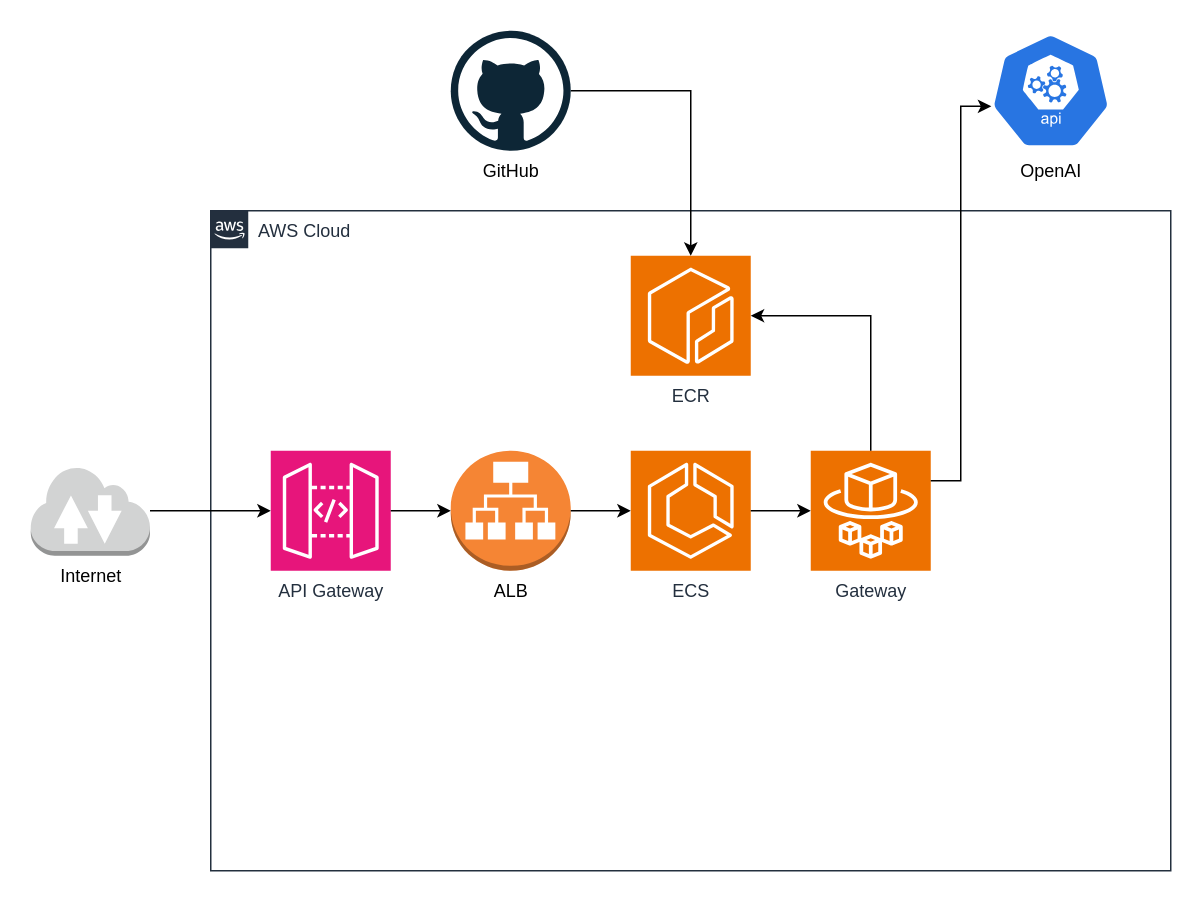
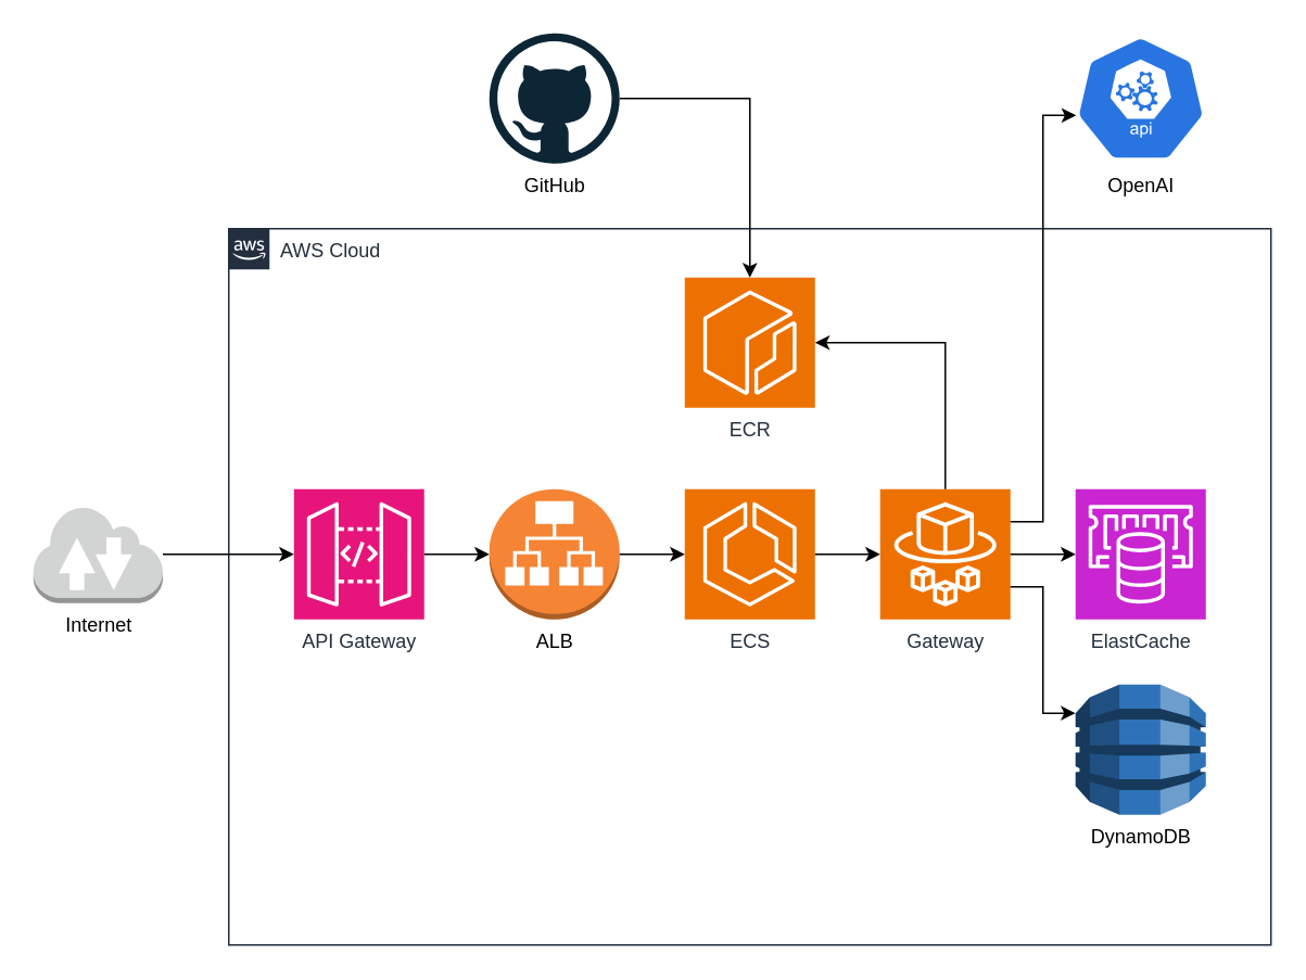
  <mxCell id="0" />
  <mxCell id="1" parent="0" />
  <mxCell id="2" value="AWS Cloud" style="points=[[0,0],[0.25,0],[0.5,0],[0.75,0],[1,0],[1,0.25],[1,0.5],[1,0.75],[1,1],[0.75,1],[0.5,1],[0.25,1],[0,1],[0,0.75],[0,0.5],[0,0.25]];outlineConnect=0;gradientColor=none;html=1;whiteSpace=wrap;fontSize=12;fontStyle=0;container=1;pointerEvents=0;collapsible=0;recursiveResize=0;shape=mxgraph.aws4.group;grIcon=mxgraph.aws4.group_aws_cloud_alt;strokeColor=#232F3E;fillColor=none;verticalAlign=top;align=left;spacingLeft=30;fontColor=#232F3E;dashed=0;" vertex="1" parent="1"><mxGeometry x="140" y="140" width="640" height="440" as="geometry" /></mxCell>
  <mxCell id="3" value="API Gateway" style="sketch=0;points=[[0,0,0],[0.25,0,0],[0.5,0,0],[0.75,0,0],[1,0,0],[0,1,0],[0.25,1,0],[0.5,1,0],[0.75,1,0],[1,1,0],[0,0.25,0],[0,0.5,0],[0,0.75,0],[1,0.25,0],[1,0.5,0],[1,0.75,0]];outlineConnect=0;fontColor=#232F3E;fillColor=#E7157B;strokeColor=#ffffff;dashed=0;verticalLabelPosition=bottom;verticalAlign=top;align=center;html=1;fontSize=12;fontStyle=0;aspect=fixed;shape=mxgraph.aws4.resourceIcon;resIcon=mxgraph.aws4.api_gateway;" vertex="1" parent="2"><mxGeometry x="40" y="160" width="80" height="80" as="geometry" /></mxCell>
  <mxCell id="4" value="ALB" style="outlineConnect=0;dashed=0;verticalLabelPosition=bottom;verticalAlign=top;align=center;html=1;shape=mxgraph.aws3.application_load_balancer;fillColor=#F58534;gradientColor=none;" vertex="1" parent="2"><mxGeometry x="160" y="160" width="80" height="80" as="geometry" /></mxCell>
  <mxCell id="5" value="Gateway" style="sketch=0;points=[[0,0,0],[0.25,0,0],[0.5,0,0],[0.75,0,0],[1,0,0],[0,1,0],[0.25,1,0],[0.5,1,0],[0.75,1,0],[1,1,0],[0,0.25,0],[0,0.5,0],[0,0.75,0],[1,0.25,0],[1,0.5,0],[1,0.75,0]];outlineConnect=0;fontColor=#232F3E;fillColor=#ED7100;strokeColor=#ffffff;dashed=0;verticalLabelPosition=bottom;verticalAlign=top;align=center;html=1;fontSize=12;fontStyle=0;aspect=fixed;shape=mxgraph.aws4.resourceIcon;resIcon=mxgraph.aws4.fargate;" vertex="1" parent="2"><mxGeometry x="400" y="160" width="80" height="80" as="geometry" /></mxCell>
  <mxCell id="6" style="edgeStyle=orthogonalEdgeStyle;rounded=0;orthogonalLoop=1;jettySize=auto;html=1;entryX=0;entryY=0.5;entryDx=0;entryDy=0;entryPerimeter=0;" edge="1" parent="2" source="3" target="4"><mxGeometry relative="1" as="geometry" /></mxCell>
  <mxCell id="7" value="ECR" style="sketch=0;points=[[0,0,0],[0.25,0,0],[0.5,0,0],[0.75,0,0],[1,0,0],[0,1,0],[0.25,1,0],[0.5,1,0],[0.75,1,0],[1,1,0],[0,0.25,0],[0,0.5,0],[0,0.75,0],[1,0.25,0],[1,0.5,0],[1,0.75,0]];outlineConnect=0;fontColor=#232F3E;fillColor=#ED7100;strokeColor=#ffffff;dashed=0;verticalLabelPosition=bottom;verticalAlign=top;align=center;html=1;fontSize=12;fontStyle=0;aspect=fixed;shape=mxgraph.aws4.resourceIcon;resIcon=mxgraph.aws4.ecr;" vertex="1" parent="2"><mxGeometry x="280" y="30" width="80" height="80" as="geometry" /></mxCell>
+ <mxCell id="8" value="ElastCache" style="sketch=0;points=[[0,0,0],[0.25,0,0],[0.5,0,0],[0.75,0,0],[1,0,0],[0,1,0],[0.25,1,0],[0.5,1,0],[0.75,1,0],[1,1,0],[0,0.25,0],[0,0.5,0],[0,0.75,0],[1,0.25,0],[1,0.5,0],[1,0.75,0]];outlineConnect=0;fontColor=#232F3E;fillColor=#C925D1;strokeColor=#ffffff;dashed=0;verticalLabelPosition=bottom;verticalAlign=top;align=center;html=1;fontSize=12;fontStyle=0;aspect=fixed;shape=mxgraph.aws4.resourceIcon;resIcon=mxgraph.aws4.elasticache;" vertex="1" parent="2"><mxGeometry x="520" y="160" width="80" height="80" as="geometry" /></mxCell>
  <mxCell id="9" value="ECS" style="sketch=0;points=[[0,0,0],[0.25,0,0],[0.5,0,0],[0.75,0,0],[1,0,0],[0,1,0],[0.25,1,0],[0.5,1,0],[0.75,1,0],[1,1,0],[0,0.25,0],[0,0.5,0],[0,0.75,0],[1,0.25,0],[1,0.5,0],[1,0.75,0]];outlineConnect=0;fontColor=#232F3E;fillColor=#ED7100;strokeColor=#ffffff;dashed=0;verticalLabelPosition=bottom;verticalAlign=top;align=center;html=1;fontSize=12;fontStyle=0;aspect=fixed;shape=mxgraph.aws4.resourceIcon;resIcon=mxgraph.aws4.ecs;" vertex="1" parent="2"><mxGeometry x="280" y="160" width="80" height="80" as="geometry" /></mxCell>
+ <mxCell id="10" value="DynamoDB" style="outlineConnect=0;dashed=0;verticalLabelPosition=bottom;verticalAlign=top;align=center;html=1;shape=mxgraph.aws3.dynamo_db;fillColor=#2E73B8;gradientColor=none;" vertex="1" parent="2"><mxGeometry x="520" y="280" width="80" height="80" as="geometry" /></mxCell>
  <mxCell id="11" style="edgeStyle=orthogonalEdgeStyle;rounded=0;orthogonalLoop=1;jettySize=auto;html=1;entryX=0;entryY=0.5;entryDx=0;entryDy=0;entryPerimeter=0;" edge="1" parent="2" source="4" target="9"><mxGeometry relative="1" as="geometry" /></mxCell>
  <mxCell id="12" style="edgeStyle=orthogonalEdgeStyle;rounded=0;orthogonalLoop=1;jettySize=auto;html=1;entryX=0;entryY=0.5;entryDx=0;entryDy=0;entryPerimeter=0;" edge="1" parent="2" source="9" target="5"><mxGeometry relative="1" as="geometry" /></mxCell>
+ <mxCell id="13" style="edgeStyle=orthogonalEdgeStyle;rounded=0;orthogonalLoop=1;jettySize=auto;html=1;exitX=1;exitY=0.75;exitDx=0;exitDy=0;exitPerimeter=0;entryX=0;entryY=0.22;entryDx=0;entryDy=0;entryPerimeter=0;" edge="1" parent="2" source="5" target="10"><mxGeometry relative="1" as="geometry" /></mxCell>
  <mxCell id="14" style="edgeStyle=orthogonalEdgeStyle;rounded=0;orthogonalLoop=1;jettySize=auto;html=1;exitX=0.5;exitY=0;exitDx=0;exitDy=0;exitPerimeter=0;entryX=1;entryY=0.5;entryDx=0;entryDy=0;entryPerimeter=0;" edge="1" parent="2" source="5" target="7"><mxGeometry relative="1" as="geometry" /></mxCell>
+ <mxCell id="15" style="edgeStyle=orthogonalEdgeStyle;rounded=0;orthogonalLoop=1;jettySize=auto;html=1;exitX=1;exitY=0.5;exitDx=0;exitDy=0;exitPerimeter=0;entryX=0;entryY=0.5;entryDx=0;entryDy=0;entryPerimeter=0;" edge="1" parent="2" source="5" target="8"><mxGeometry relative="1" as="geometry" /></mxCell>
  <mxCell id="16" style="edgeStyle=orthogonalEdgeStyle;rounded=0;orthogonalLoop=1;jettySize=auto;html=1;entryX=0.5;entryY=0;entryDx=0;entryDy=0;entryPerimeter=0;" edge="1" parent="1" source="17" target="7"><mxGeometry relative="1" as="geometry"><mxPoint x="520" y="60" as="targetPoint" /><Array as="points"><mxPoint x="460" y="60" /></Array></mxGeometry></mxCell>
  <mxCell id="17" value="GitHub" style="dashed=0;outlineConnect=0;html=1;align=center;labelPosition=center;verticalLabelPosition=bottom;verticalAlign=top;shape=mxgraph.weblogos.github" vertex="1" parent="1"><mxGeometry x="300" y="20" width="80" height="80" as="geometry" /></mxCell>
  <mxCell id="18" value="OpenAI" style="sketch=0;html=1;dashed=0;whitespace=wrap;fillColor=#2875E2;strokeColor=#ffffff;points=[[0.005,0.63,0],[0.1,0.2,0],[0.9,0.2,0],[0.5,0,0],[0.995,0.63,0],[0.72,0.99,0],[0.5,1,0],[0.28,0.99,0]];verticalLabelPosition=bottom;align=center;verticalAlign=top;shape=mxgraph.kubernetes.icon;prIcon=api" vertex="1" parent="1"><mxGeometry x="660" y="20" width="80" height="80" as="geometry" /></mxCell>
  <mxCell id="19" style="edgeStyle=orthogonalEdgeStyle;rounded=0;orthogonalLoop=1;jettySize=auto;html=1;exitX=1;exitY=0.25;exitDx=0;exitDy=0;exitPerimeter=0;entryX=0.005;entryY=0.63;entryDx=0;entryDy=0;entryPerimeter=0;" edge="1" parent="1" source="5" target="18"><mxGeometry relative="1" as="geometry" /></mxCell>
  <mxCell id="20" value="Internet" style="outlineConnect=0;dashed=0;verticalLabelPosition=bottom;verticalAlign=top;align=center;html=1;shape=mxgraph.aws3.internet_2;fillColor=#D2D3D3;gradientColor=none;" vertex="1" parent="1"><mxGeometry x="20" y="310" width="79.5" height="60" as="geometry" /></mxCell>
  <mxCell id="21" style="edgeStyle=orthogonalEdgeStyle;rounded=0;orthogonalLoop=1;jettySize=auto;html=1;entryX=0;entryY=0.5;entryDx=0;entryDy=0;entryPerimeter=0;" edge="1" parent="1" source="20" target="3"><mxGeometry relative="1" as="geometry" /></mxCell>
